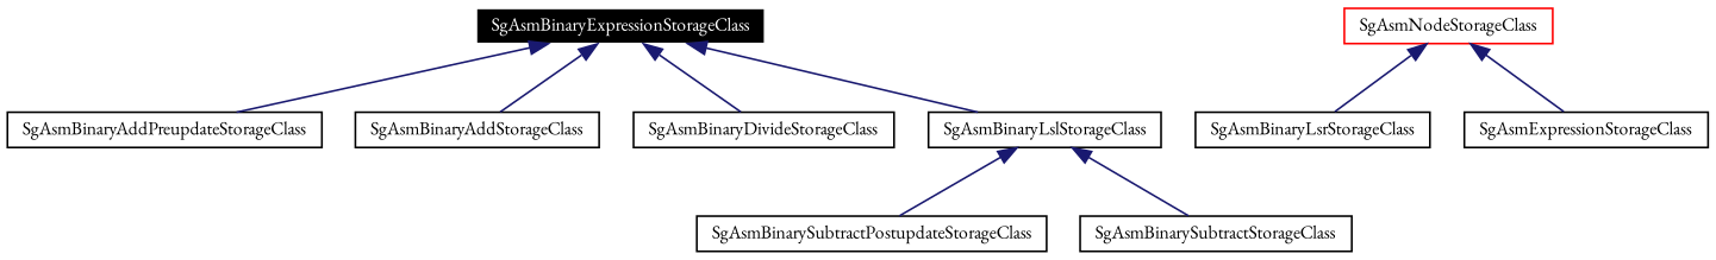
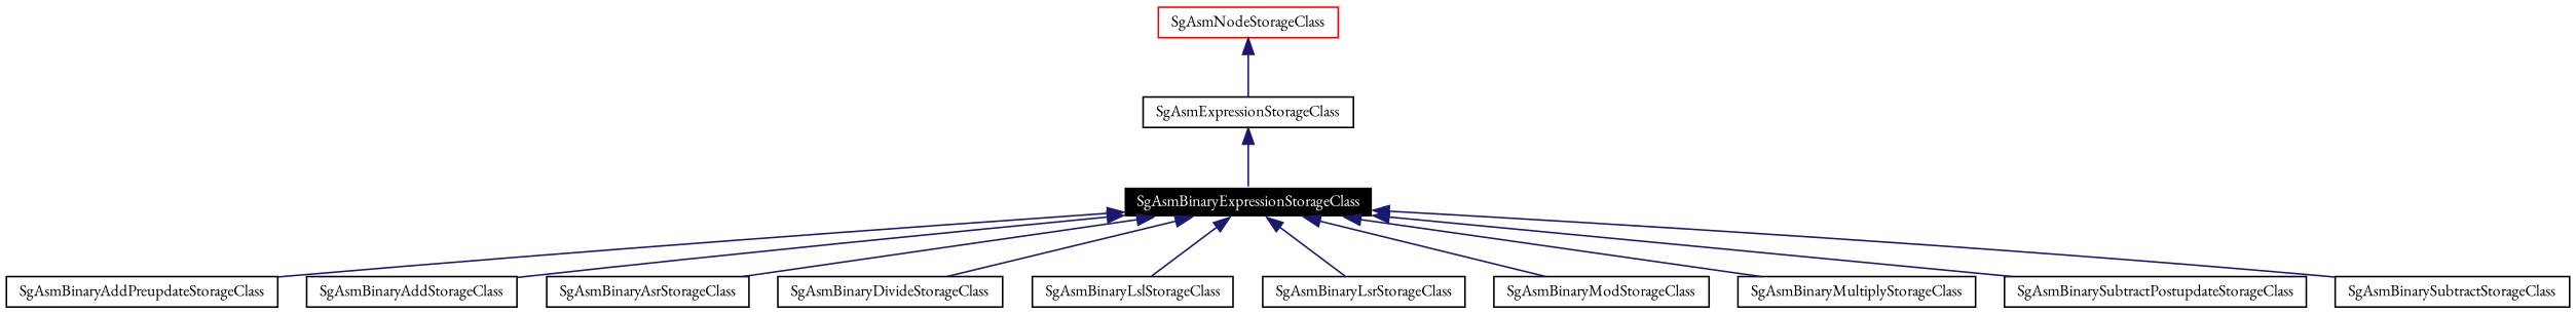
  digraph {
    fontname="EB Garamond"
    node [color=black fontname="EB Garamond" fontsize=10 shape=record]
    edge [color=midnightblue dir=back fontname="EB Garamond" fontsize=10 labelfontname=Helvetica labelfontsize=10 style=solid]
    n1 [color=white fillcolor=black fontcolor=white height=0.2 label=SgAsmBinaryExpressionStorageClass style=filled width=0.4]
    n2 [height=0.2 label=SgAsmBinaryAddPreupdateStorageClass width=0.4]
    n3 [height=0.2 label=SgAsmBinaryAddStorageClass width=0.4]
+   n4 [height=0.2 label=SgAsmBinaryAsrStorageClass width=0.4]
    n5 [height=0.2 label=SgAsmBinaryDivideStorageClass width=0.4]
    n6 [height=0.2 label=SgAsmBinaryLslStorageClass width=0.4]
    n7 [height=0.2 label=SgAsmBinaryLsrStorageClass width=0.4]
+   n8 [height=0.2 label=SgAsmBinaryModStorageClass width=0.4]
+   n9 [height=0.2 label=SgAsmBinaryMultiplyStorageClass width=0.4]
    n10 [height=0.2 label=SgAsmBinarySubtractPostupdateStorageClass width=0.4]
    n11 [height=0.2 label=SgAsmBinarySubtractStorageClass width=0.4]
    n12 [height=0.2 label=SgAsmExpressionStorageClass width=0.4]
    n13 [color=red height=0.2 label=SgAsmNodeStorageClass width=0.4]
    n1 -> n2
    n1 -> n3
+   n1 -> n4
    n1 -> n5
    n1 -> n6
-   n13 -> n7
-   n6 -> n10
-   n6 -> n11
+   n1 -> n7
+   n1 -> n8
+   n1 -> n9
+   n1 -> n10
+   n1 -> n11
+   n12 -> n1
    n13 -> n12
  }
